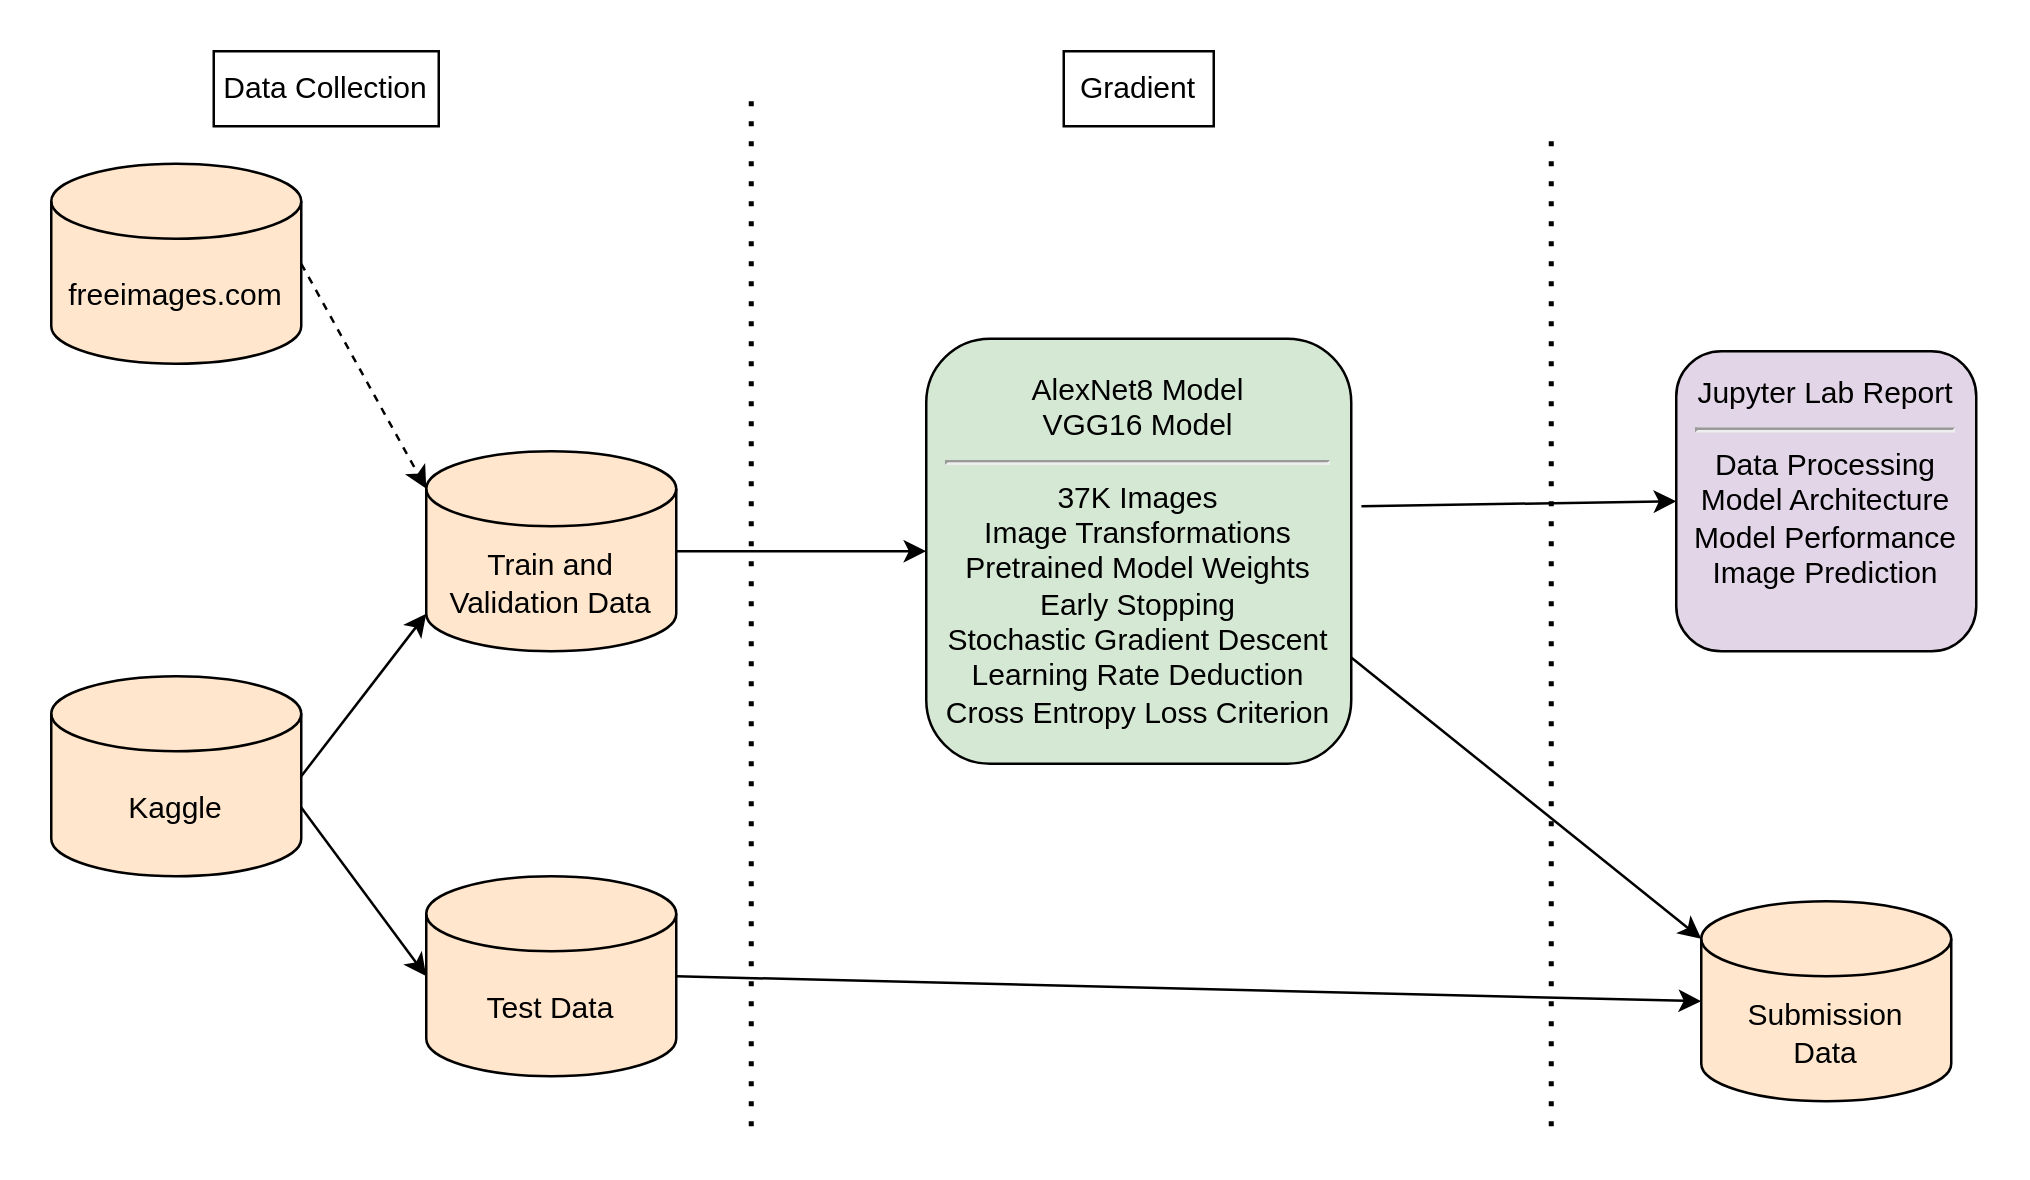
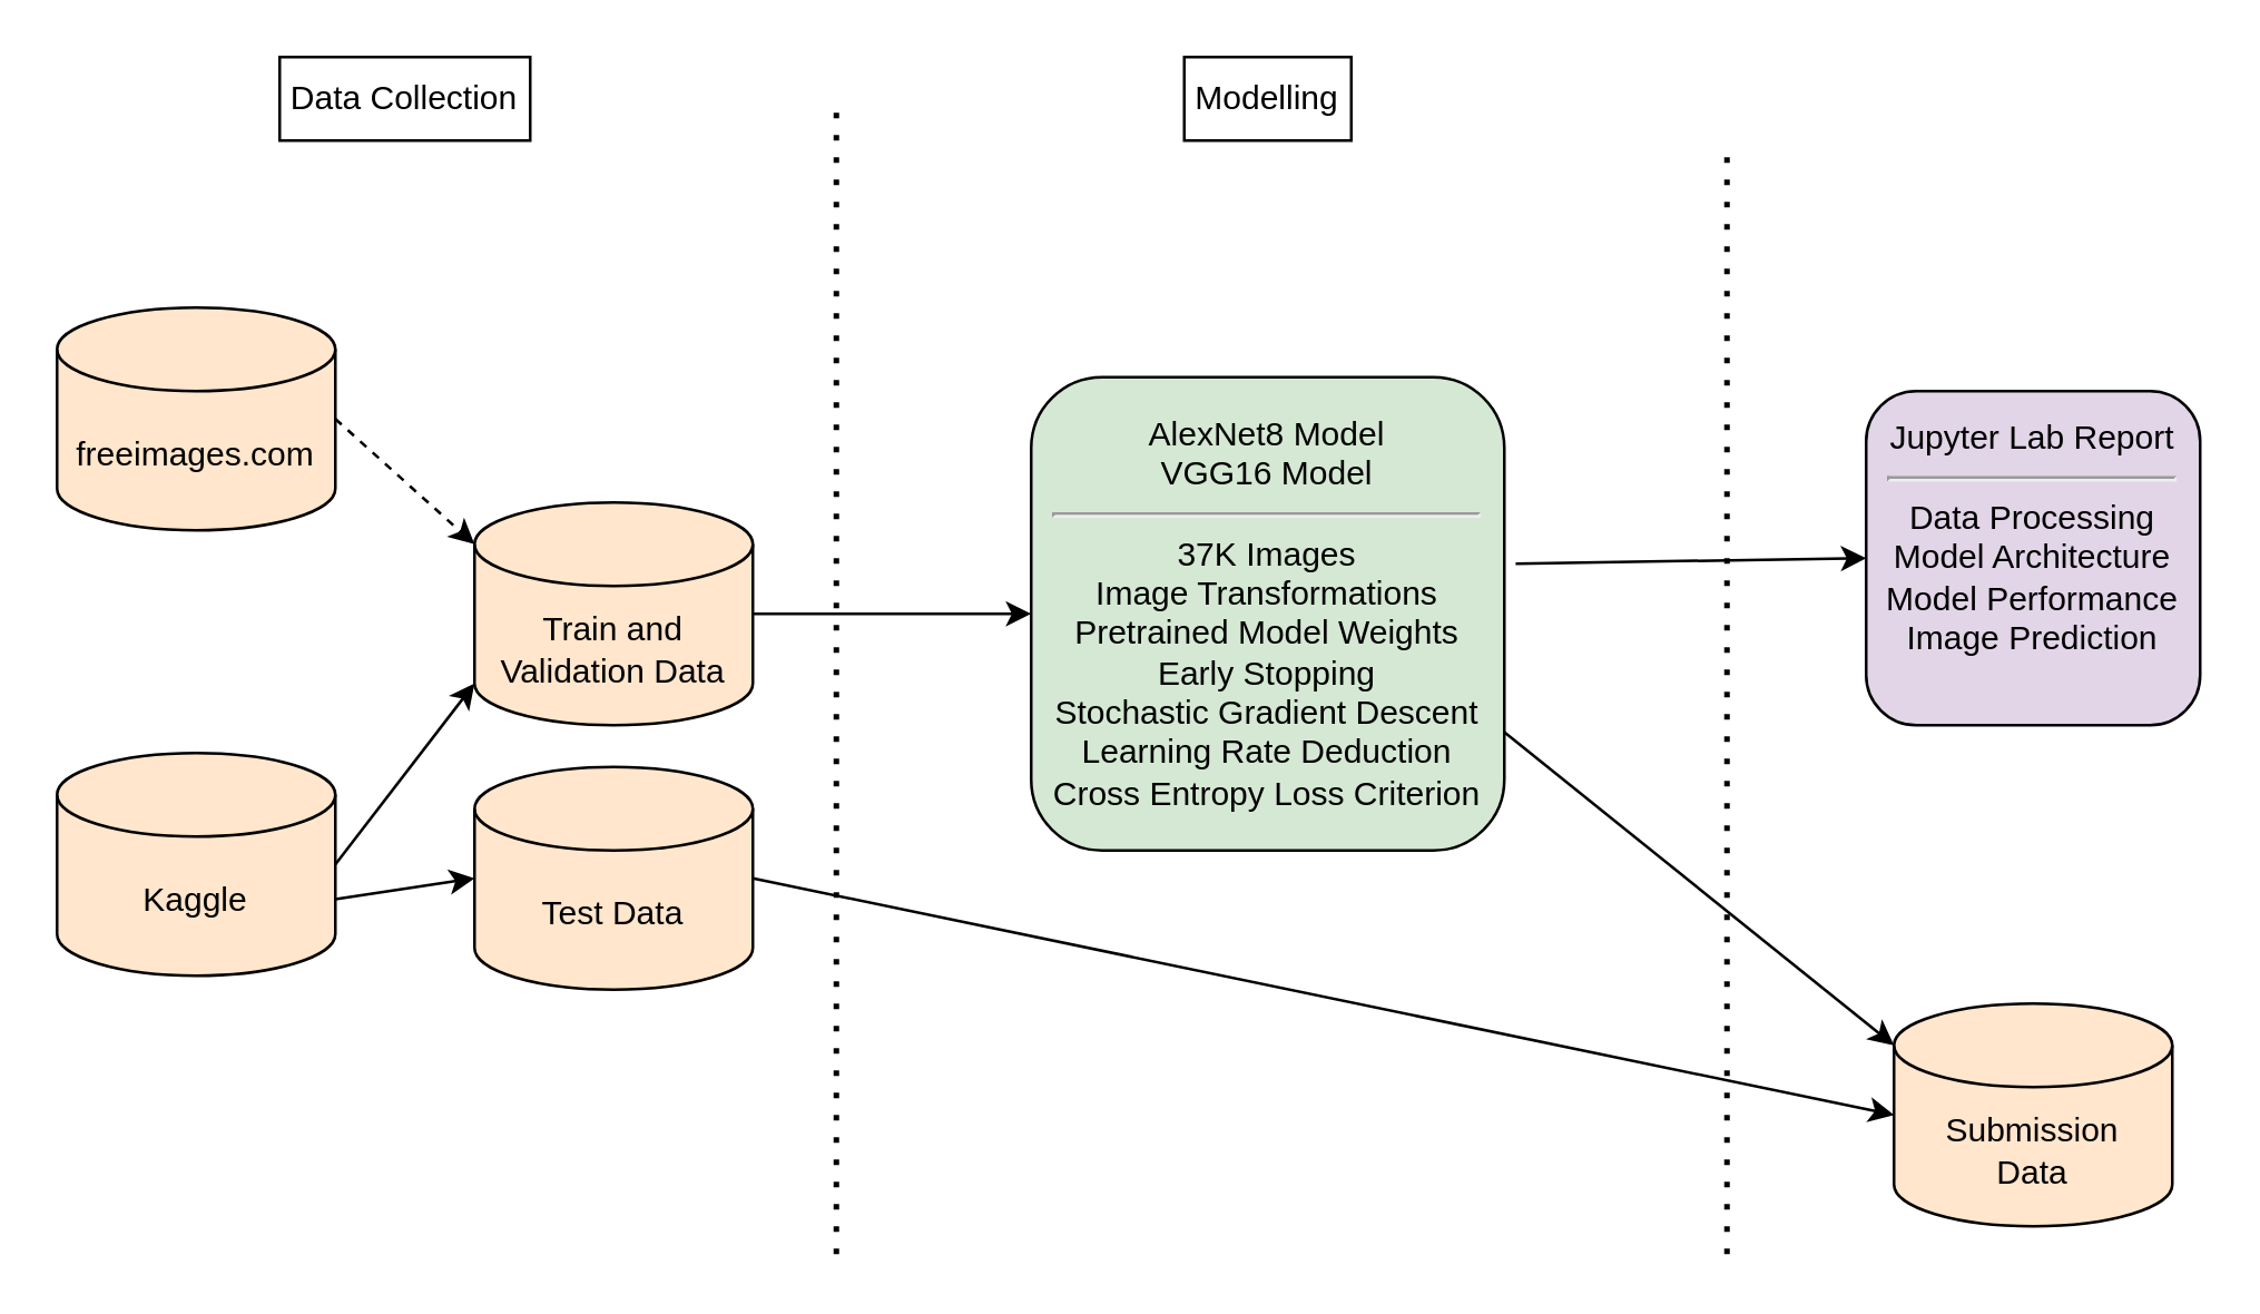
  <mxCell id="0" />
  <mxCell id="1" parent="0" />
- <mxCell id="2" value="freeimages.com" style="shape=cylinder3;whiteSpace=wrap;html=1;boundedLbl=1;backgroundOutline=1;size=15;fillColor=#ffe6cc;strokeColor=#000000;" vertex="1" parent="1"><mxGeometry x="20" y="65" width="100" height="80" as="geometry" /></mxCell>
+ <mxCell id="2" value="freeimages.com" style="shape=cylinder3;whiteSpace=wrap;html=1;boundedLbl=1;backgroundOutline=1;size=15;fillColor=#ffe6cc;strokeColor=#000000;" vertex="1" parent="1"><mxGeometry x="20" y="110" width="100" height="80" as="geometry" /></mxCell>
  <mxCell id="3" value="Kaggle" style="shape=cylinder3;whiteSpace=wrap;html=1;boundedLbl=1;backgroundOutline=1;size=15;fillColor=#ffe6cc;strokeColor=#000000;" vertex="1" parent="1"><mxGeometry x="20" y="270" width="100" height="80" as="geometry" /></mxCell>
  <mxCell id="4" value="" style="endArrow=classic;html=1;rounded=0;exitX=1;exitY=0.5;exitDx=0;exitDy=0;exitPerimeter=0;entryX=0;entryY=0;entryDx=0;entryDy=15;entryPerimeter=0;dashed=1;" edge="1" parent="1" source="2" target="16"><mxGeometry width="50" height="50" relative="1" as="geometry"><mxPoint x="340" y="320" as="sourcePoint" /><mxPoint x="220" y="200" as="targetPoint" /></mxGeometry></mxCell>
  <mxCell id="5" value="" style="endArrow=classic;html=1;rounded=0;exitX=1;exitY=0.5;exitDx=0;exitDy=0;exitPerimeter=0;entryX=0;entryY=1;entryDx=0;entryDy=-15;entryPerimeter=0;" edge="1" parent="1" source="3" target="16"><mxGeometry width="50" height="50" relative="1" as="geometry"><mxPoint x="340" y="320" as="sourcePoint" /><mxPoint x="220" y="220" as="targetPoint" /></mxGeometry></mxCell>
- <mxCell id="6" value="Data Collection" style="text;html=1;align=center;verticalAlign=middle;whiteSpace=wrap;rounded=0;strokeColor=default;fillColor=default;" vertex="1" parent="1"><mxGeometry x="85" y="20" width="90" height="30" as="geometry" /></mxCell>
+ <mxCell id="6" value="Data Collection" style="text;html=1;align=center;verticalAlign=middle;whiteSpace=wrap;rounded=0;strokeColor=default;fillColor=default;" vertex="1" parent="1"><mxGeometry x="100" y="20" width="90" height="30" as="geometry" /></mxCell>
  <mxCell id="7" value="" style="endArrow=classic;html=1;rounded=0;exitX=1;exitY=0;exitDx=0;exitDy=52.5;exitPerimeter=0;entryX=0;entryY=0.5;entryDx=0;entryDy=0;entryPerimeter=0;" edge="1" parent="1" source="3" target="17"><mxGeometry width="50" height="50" relative="1" as="geometry"><mxPoint x="390" y="310" as="sourcePoint" /><mxPoint x="510" y="313" as="targetPoint" /></mxGeometry></mxCell>
  <mxCell id="8" value="" style="endArrow=none;dashed=1;html=1;dashPattern=1 3;strokeWidth=2;rounded=0;" edge="1" parent="1"><mxGeometry width="50" height="50" relative="1" as="geometry"><mxPoint x="300" y="450" as="sourcePoint" /><mxPoint x="300" y="40" as="targetPoint" /></mxGeometry></mxCell>
  <mxCell id="9" value="" style="endArrow=none;dashed=1;html=1;dashPattern=1 3;strokeWidth=2;rounded=0;" edge="1" parent="1"><mxGeometry width="50" height="50" relative="1" as="geometry"><mxPoint x="620" y="450" as="sourcePoint" /><mxPoint x="620" y="50" as="targetPoint" /></mxGeometry></mxCell>
  <mxCell id="10" value="" style="endArrow=classic;html=1;rounded=0;exitX=1;exitY=0.5;exitDx=0;exitDy=0;entryX=0;entryY=0.5;entryDx=0;entryDy=0;exitPerimeter=0;" edge="1" parent="1" source="16" target="11"><mxGeometry width="50" height="50" relative="1" as="geometry"><mxPoint x="300" y="200" as="sourcePoint" /><mxPoint x="400" y="230" as="targetPoint" /></mxGeometry></mxCell>
  <mxCell id="11" value="&lt;div&gt;AlexNet8 Model&lt;/div&gt;&lt;div&gt;VGG16 Model&lt;/div&gt;&lt;div&gt;&lt;hr&gt;&lt;/div&gt;&lt;div&gt;37K Images&lt;/div&gt;&lt;div&gt;Image Transformations&lt;/div&gt;&lt;div&gt;Pretrained Model Weights&lt;/div&gt;&lt;div&gt;Early Stopping&lt;/div&gt;&lt;div&gt;Stochastic Gradient Descent&lt;/div&gt;&lt;div&gt;Learning Rate Deduction&lt;/div&gt;&lt;div&gt;Cross Entropy Loss Criterion&lt;/div&gt;" style="whiteSpace=wrap;html=1;aspect=fixed;rounded=1;align=center;fillColor=#d5e8d4;strokeColor=#000000;" vertex="1" parent="1"><mxGeometry x="370" y="135" width="170" height="170" as="geometry" /></mxCell>
  <mxCell id="12" value="" style="endArrow=classic;html=1;rounded=0;exitX=1;exitY=0.75;exitDx=0;exitDy=0;entryX=0;entryY=0;entryDx=0;entryDy=15;entryPerimeter=0;" edge="1" parent="1" source="11" target="18"><mxGeometry width="50" height="50" relative="1" as="geometry"><mxPoint x="390" y="310" as="sourcePoint" /><mxPoint x="702" y="294" as="targetPoint" /></mxGeometry></mxCell>
- <mxCell id="13" value="Gradient" style="text;html=1;align=center;verticalAlign=middle;whiteSpace=wrap;rounded=0;strokeColor=default;fillColor=default;" vertex="1" parent="1"><mxGeometry x="425" y="20" width="60" height="30" as="geometry" /></mxCell>
+ <mxCell id="13" value="Modelling" style="text;html=1;align=center;verticalAlign=middle;whiteSpace=wrap;rounded=0;strokeColor=default;fillColor=default;" vertex="1" parent="1"><mxGeometry x="425" y="20" width="60" height="30" as="geometry" /></mxCell>
  <mxCell id="14" value="" style="endArrow=classic;html=1;rounded=0;exitX=1.024;exitY=0.394;exitDx=0;exitDy=0;exitPerimeter=0;entryX=0;entryY=0.5;entryDx=0;entryDy=0;" edge="1" parent="1" source="11" target="15"><mxGeometry width="50" height="50" relative="1" as="geometry"><mxPoint x="390" y="310" as="sourcePoint" /><mxPoint x="680" y="170" as="targetPoint" /></mxGeometry></mxCell>
  <mxCell id="15" value="Jupyter Lab Report&lt;div&gt;&lt;hr&gt;Data Processing&lt;/div&gt;&lt;div&gt;Model Architecture&lt;/div&gt;&lt;div&gt;Model Performance&lt;/div&gt;&lt;div&gt;Image Prediction&lt;/div&gt;&lt;div&gt;&lt;br&gt;&lt;/div&gt;" style="whiteSpace=wrap;html=1;aspect=fixed;rounded=1;fillColor=#e1d5e7;strokeColor=#000000;" vertex="1" parent="1"><mxGeometry x="670" y="140" width="120" height="120" as="geometry" /></mxCell>
  <mxCell id="16" value="Train and Validation Data" style="shape=cylinder3;whiteSpace=wrap;html=1;boundedLbl=1;backgroundOutline=1;size=15;fillColor=#ffe6cc;strokeColor=#000000;" vertex="1" parent="1"><mxGeometry x="170" y="180" width="100" height="80" as="geometry" /></mxCell>
- <mxCell id="17" value="Test Data" style="shape=cylinder3;whiteSpace=wrap;html=1;boundedLbl=1;backgroundOutline=1;size=15;fillColor=#ffe6cc;strokeColor=#000000;" vertex="1" parent="1"><mxGeometry x="170" y="350" width="100" height="80" as="geometry" /></mxCell>
+ <mxCell id="17" value="Test Data" style="shape=cylinder3;whiteSpace=wrap;html=1;boundedLbl=1;backgroundOutline=1;size=15;fillColor=#ffe6cc;strokeColor=#000000;" vertex="1" parent="1"><mxGeometry x="170" y="275" width="100" height="80" as="geometry" /></mxCell>
  <mxCell id="18" value="Submission&lt;div&gt;Data&lt;/div&gt;" style="shape=cylinder3;whiteSpace=wrap;html=1;boundedLbl=1;backgroundOutline=1;size=15;fillColor=#ffe6cc;strokeColor=#000000;" vertex="1" parent="1"><mxGeometry x="680" y="360" width="100" height="80" as="geometry" /></mxCell>
  <mxCell id="19" value="" style="endArrow=classic;html=1;rounded=0;exitX=1;exitY=0.5;exitDx=0;exitDy=0;exitPerimeter=0;entryX=0;entryY=0.5;entryDx=0;entryDy=0;entryPerimeter=0;" edge="1" parent="1" source="17" target="18"><mxGeometry width="50" height="50" relative="1" as="geometry"><mxPoint x="390" y="310" as="sourcePoint" /><mxPoint x="440" y="260" as="targetPoint" /></mxGeometry></mxCell>
